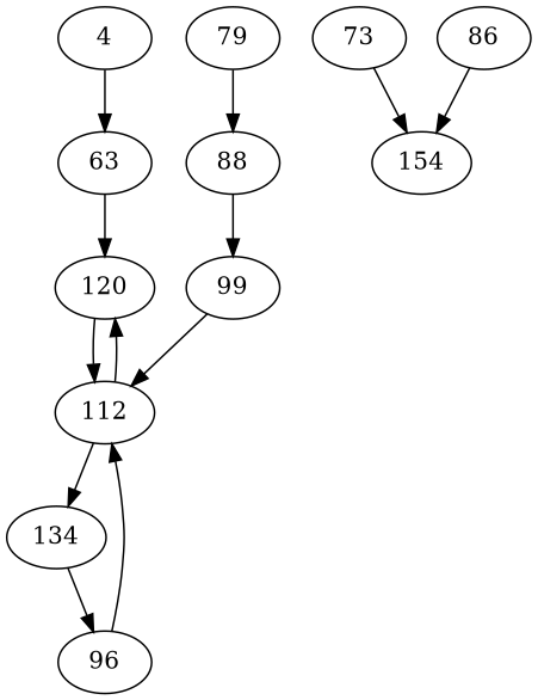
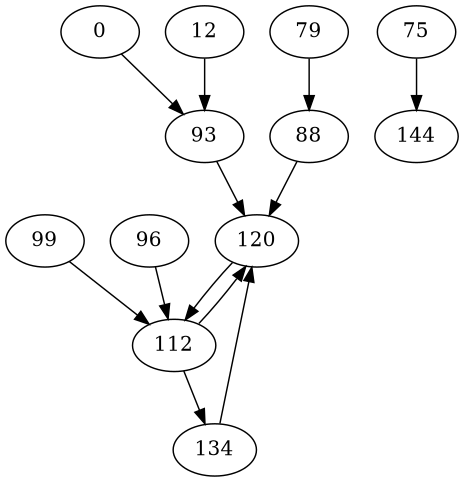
  digraph {
-   n1 [label=4]
-   n2 [label=63]
+   n1 [label=0]
+   n2 [label=93]
+   n3 [label=12]
    n4 [label=120]
-   n5 [label=154]
-   n6 [label=73]
+   n5 [label=144]
+   n6 [label=75]
    n7 [label=79]
    n8 [label=88]
    n9 [label=99]
-   n10 [label=86]
    n11 [label=112]
    n12 [label=96]
    n13 [label=134]
    n1 -> n2
    n2 -> n4
+   n3 -> n2
    n4 -> n11
    n6 -> n5
    n7 -> n8
-   n8 -> n9
+   n8 -> n4
    n9 -> n11
-   n10 -> n5
    n11 -> n4
    n11 -> n13
    n12 -> n11
-   n13 -> n12
+   n13 -> n4
  }
